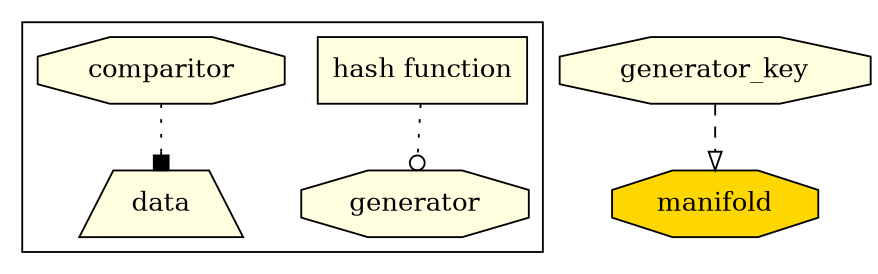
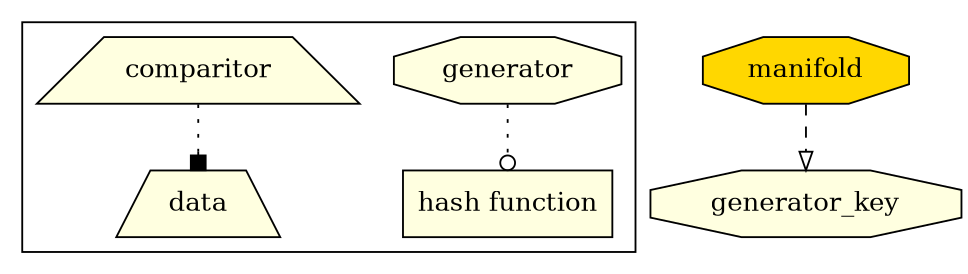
  digraph {
    node [fillcolor=lightyellow shape=octagon style=filled]
    edge [style=dotted]
    generator
    "hash function" [shape=box]
-   comparitor
+   comparitor [shape=trapezium]
    data [shape=trapezium]
    n5 [label=generator_key]
    manifold [fillcolor=gold]
    subgraph cluster_1 {
      generator
      "hash function"
      comparitor
      data
    }
-   "hash function" -> generator [arrowhead=odot]
+   generator -> "hash function" [arrowhead=odot]
    comparitor -> data [arrowhead=box]
-   n5 -> manifold [arrowhead=onormal style=dashed]
+   manifold -> n5 [arrowhead=onormal style=dashed]
  }
